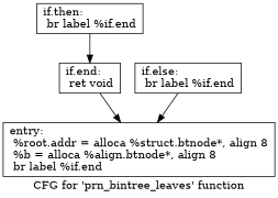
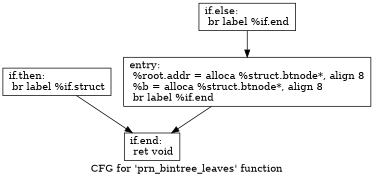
  digraph {
    label="CFG for 'prn_bintree_leaves' function"
    node [shape=record]
-   n1 [label="{entry:\l  %root.addr = alloca %struct.btnode*, align 8\l  %b = alloca %align.btnode*, align 8\l  br label %if.end\l}"]
+   n1 [label="{entry:\l  %root.addr = alloca %struct.btnode*, align 8\l  %b = alloca %struct.btnode*, align 8\l  br label %if.end\l}"]
    n2 [label="{if.end:                                           \l  ret void\l}"]
-   n3 [label="{if.then:                                          \l  br label %if.end\l}"]
+   n3 [label="{if.then:                                          \l  br label %if.struct\l}"]
    n4 [label="{if.else:                                          \l  br label %if.end\l}"]
-   n2 -> n1
+   n1 -> n2
    n3 -> n2
    n4 -> n1
  }
